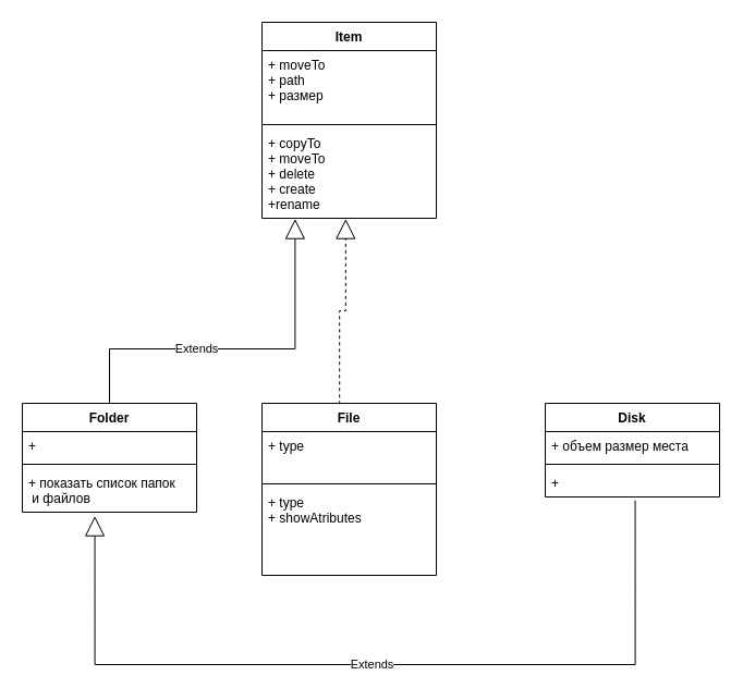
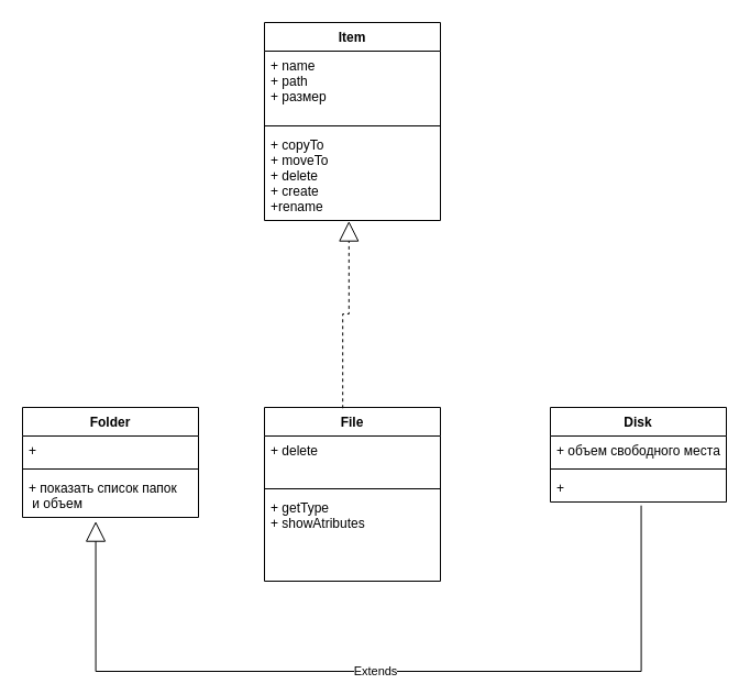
  <mxCell id="0" />
  <mxCell id="1" parent="0" />
  <mxCell id="2" value="File" style="swimlane;fontStyle=1;align=center;verticalAlign=top;childLayout=stackLayout;horizontal=1;startSize=26;horizontalStack=0;resizeParent=1;resizeParentMax=0;resizeLast=0;collapsible=1;marginBottom=0;" parent="1" vertex="1"><mxGeometry x="240" y="370" width="160" height="158" as="geometry" /></mxCell>
- <mxCell id="3" value="+ type" style="text;strokeColor=none;fillColor=none;align=left;verticalAlign=top;spacingLeft=4;spacingRight=4;overflow=hidden;rotatable=0;points=[[0,0.5],[1,0.5]];portConstraint=eastwest;" parent="2" vertex="1"><mxGeometry y="26" width="160" height="44" as="geometry" /></mxCell>
+ <mxCell id="3" value="+ delete" style="text;strokeColor=none;fillColor=none;align=left;verticalAlign=top;spacingLeft=4;spacingRight=4;overflow=hidden;rotatable=0;points=[[0,0.5],[1,0.5]];portConstraint=eastwest;" parent="2" vertex="1"><mxGeometry y="26" width="160" height="44" as="geometry" /></mxCell>
  <mxCell id="4" value="" style="line;strokeWidth=1;fillColor=none;align=left;verticalAlign=middle;spacingTop=-1;spacingLeft=3;spacingRight=3;rotatable=0;labelPosition=right;points=[];portConstraint=eastwest;" parent="2" vertex="1"><mxGeometry y="70" width="160" height="8" as="geometry" /></mxCell>
- <mxCell id="5" value="+ type&#10;+ showAtributes" style="text;strokeColor=none;fillColor=none;align=left;verticalAlign=top;spacingLeft=4;spacingRight=4;overflow=hidden;rotatable=0;points=[[0,0.5],[1,0.5]];portConstraint=eastwest;" parent="2" vertex="1"><mxGeometry y="78" width="160" height="80" as="geometry" /></mxCell>
+ <mxCell id="5" value="+ getType&#10;+ showAtributes" style="text;strokeColor=none;fillColor=none;align=left;verticalAlign=top;spacingLeft=4;spacingRight=4;overflow=hidden;rotatable=0;points=[[0,0.5],[1,0.5]];portConstraint=eastwest;" parent="2" vertex="1"><mxGeometry y="78" width="160" height="80" as="geometry" /></mxCell>
  <mxCell id="6" value="Item" style="swimlane;fontStyle=1;align=center;verticalAlign=top;childLayout=stackLayout;horizontal=1;startSize=26;horizontalStack=0;resizeParent=1;resizeParentMax=0;resizeLast=0;collapsible=1;marginBottom=0;" parent="1" vertex="1"><mxGeometry x="240" y="20" width="160" height="180" as="geometry" /></mxCell>
- <mxCell id="7" value="+ moveTo&#10;+ path&#10;+ размер" style="text;strokeColor=none;fillColor=none;align=left;verticalAlign=top;spacingLeft=4;spacingRight=4;overflow=hidden;rotatable=0;points=[[0,0.5],[1,0.5]];portConstraint=eastwest;" parent="6" vertex="1"><mxGeometry y="26" width="160" height="64" as="geometry" /></mxCell>
+ <mxCell id="7" value="+ name&#10;+ path&#10;+ размер" style="text;strokeColor=none;fillColor=none;align=left;verticalAlign=top;spacingLeft=4;spacingRight=4;overflow=hidden;rotatable=0;points=[[0,0.5],[1,0.5]];portConstraint=eastwest;" parent="6" vertex="1"><mxGeometry y="26" width="160" height="64" as="geometry" /></mxCell>
  <mxCell id="8" value="" style="line;strokeWidth=1;fillColor=none;align=left;verticalAlign=middle;spacingTop=-1;spacingLeft=3;spacingRight=3;rotatable=0;labelPosition=right;points=[];portConstraint=eastwest;" parent="6" vertex="1"><mxGeometry y="90" width="160" height="8" as="geometry" /></mxCell>
  <mxCell id="9" value="+ copyTo&#10;+ moveTo&#10;+ delete&#10;+ create&#10;+rename" style="text;strokeColor=none;fillColor=none;align=left;verticalAlign=top;spacingLeft=4;spacingRight=4;overflow=hidden;rotatable=0;points=[[0,0.5],[1,0.5]];portConstraint=eastwest;" parent="6" vertex="1"><mxGeometry y="98" width="160" height="82" as="geometry" /></mxCell>
  <mxCell id="10" value="" style="endArrow=block;endSize=16;endFill=0;html=1;rounded=0;edgeStyle=orthogonalEdgeStyle;entryX=0.48;entryY=1.007;entryDx=0;entryDy=0;entryPerimeter=0;exitX=0.445;exitY=0.005;exitDx=0;exitDy=0;exitPerimeter=0;dashed=1;" parent="1" source="2" target="9" edge="1"><mxGeometry width="160" relative="1" as="geometry"><mxPoint x="240" y="350" as="sourcePoint" /><mxPoint x="400" y="350" as="targetPoint" /></mxGeometry></mxCell>
  <mxCell id="11" value="Folder" style="swimlane;fontStyle=1;align=center;verticalAlign=top;childLayout=stackLayout;horizontal=1;startSize=26;horizontalStack=0;resizeParent=1;resizeParentMax=0;resizeLast=0;collapsible=1;marginBottom=0;" parent="1" vertex="1"><mxGeometry x="20" y="370" width="160" height="100" as="geometry" /></mxCell>
  <mxCell id="12" value="+ " style="text;strokeColor=none;fillColor=none;align=left;verticalAlign=top;spacingLeft=4;spacingRight=4;overflow=hidden;rotatable=0;points=[[0,0.5],[1,0.5]];portConstraint=eastwest;" parent="11" vertex="1"><mxGeometry y="26" width="160" height="26" as="geometry" /></mxCell>
  <mxCell id="13" value="" style="line;strokeWidth=1;fillColor=none;align=left;verticalAlign=middle;spacingTop=-1;spacingLeft=3;spacingRight=3;rotatable=0;labelPosition=right;points=[];portConstraint=eastwest;" parent="11" vertex="1"><mxGeometry y="52" width="160" height="8" as="geometry" /></mxCell>
- <mxCell id="14" value="+ показать список папок&#10; и файлов&#10;" style="text;strokeColor=none;fillColor=none;align=left;verticalAlign=top;spacingLeft=4;spacingRight=4;overflow=hidden;rotatable=0;points=[[0,0.5],[1,0.5]];portConstraint=eastwest;" parent="11" vertex="1"><mxGeometry y="60" width="160" height="40" as="geometry" /></mxCell>
+ <mxCell id="14" value="+ показать список папок&#10; и объем&#10;" style="text;strokeColor=none;fillColor=none;align=left;verticalAlign=top;spacingLeft=4;spacingRight=4;overflow=hidden;rotatable=0;points=[[0,0.5],[1,0.5]];portConstraint=eastwest;" parent="11" vertex="1"><mxGeometry y="60" width="160" height="40" as="geometry" /></mxCell>
  <mxCell id="15" value="Disk" style="swimlane;fontStyle=1;align=center;verticalAlign=top;childLayout=stackLayout;horizontal=1;startSize=26;horizontalStack=0;resizeParent=1;resizeParentMax=0;resizeLast=0;collapsible=1;marginBottom=0;" parent="1" vertex="1"><mxGeometry x="500" y="370" width="160" height="86" as="geometry" /></mxCell>
- <mxCell id="16" value="+ объем размер места" style="text;strokeColor=none;fillColor=none;align=left;verticalAlign=top;spacingLeft=4;spacingRight=4;overflow=hidden;rotatable=0;points=[[0,0.5],[1,0.5]];portConstraint=eastwest;" parent="15" vertex="1"><mxGeometry y="26" width="160" height="26" as="geometry" /></mxCell>
+ <mxCell id="16" value="+ объем свободного места" style="text;strokeColor=none;fillColor=none;align=left;verticalAlign=top;spacingLeft=4;spacingRight=4;overflow=hidden;rotatable=0;points=[[0,0.5],[1,0.5]];portConstraint=eastwest;" parent="15" vertex="1"><mxGeometry y="26" width="160" height="26" as="geometry" /></mxCell>
  <mxCell id="17" value="" style="line;strokeWidth=1;fillColor=none;align=left;verticalAlign=middle;spacingTop=-1;spacingLeft=3;spacingRight=3;rotatable=0;labelPosition=right;points=[];portConstraint=eastwest;" parent="15" vertex="1"><mxGeometry y="52" width="160" height="8" as="geometry" /></mxCell>
  <mxCell id="18" value="+" style="text;strokeColor=none;fillColor=none;align=left;verticalAlign=top;spacingLeft=4;spacingRight=4;overflow=hidden;rotatable=0;points=[[0,0.5],[1,0.5]];portConstraint=eastwest;" parent="15" vertex="1"><mxGeometry y="60" width="160" height="26" as="geometry" /></mxCell>
- <mxCell id="19" value="Extends" style="endArrow=block;endSize=16;endFill=0;html=1;rounded=0;edgeStyle=orthogonalEdgeStyle;entryX=0.19;entryY=1.007;entryDx=0;entryDy=0;entryPerimeter=0;" parent="1" source="11" target="9" edge="1"><mxGeometry x="-0.235" width="160" relative="1" as="geometry"><mxPoint x="90" y="360" as="sourcePoint" /><mxPoint x="400" y="350" as="targetPoint" /><Array as="points"><mxPoint x="100" y="320" /><mxPoint x="270" y="320" /></Array><mxPoint as="offset" /></mxGeometry></mxCell>
  <mxCell id="20" value="Extends" style="endArrow=block;endSize=16;endFill=0;html=1;rounded=0;edgeStyle=orthogonalEdgeStyle;entryX=0.416;entryY=1.09;entryDx=0;entryDy=0;entryPerimeter=0;exitX=0.516;exitY=1.123;exitDx=0;exitDy=0;exitPerimeter=0;" parent="1" source="18" target="14" edge="1"><mxGeometry width="160" relative="1" as="geometry"><mxPoint x="570" y="520" as="sourcePoint" /><mxPoint x="290" y="620" as="targetPoint" /><Array as="points"><mxPoint x="583" y="610" /><mxPoint x="87" y="610" /></Array></mxGeometry></mxCell>
